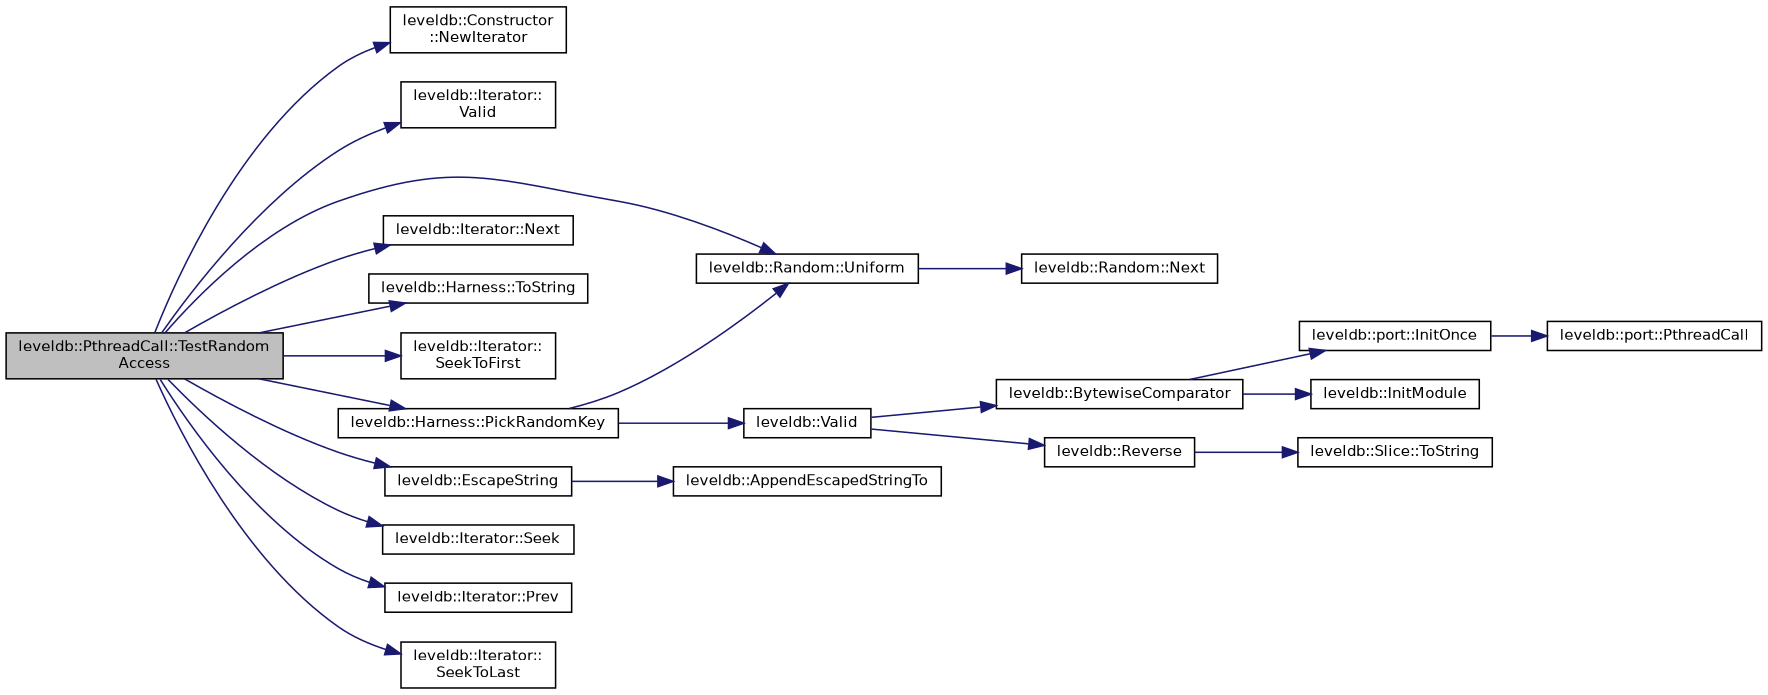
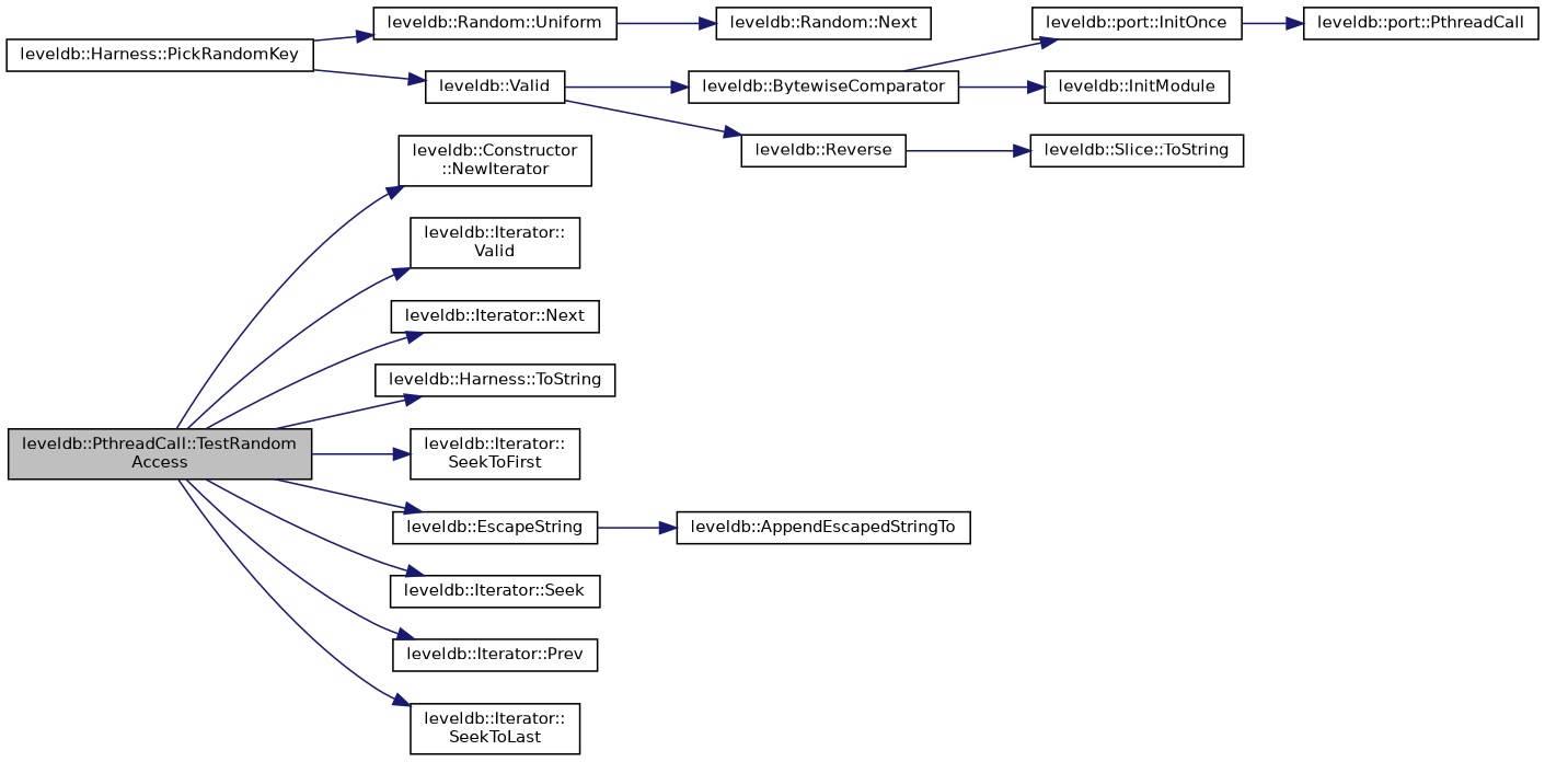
  digraph {
    rankdir=LR
    node [color=black fillcolor=white fontname=Helvetica fontsize=10 shape=record style=filled]
    edge [color=midnightblue fontname=Helvetica fontsize=10 labelfontname=Helvetica labelfontsize=10 style=solid]
    n1 [fillcolor=grey75 fontcolor=black height=0.2 label="leveldb::PthreadCall::TestRandom\lAccess" width=0.4]
    n2 [height=0.2 label="leveldb::Constructor\l::NewIterator" width=0.4]
    n3 [height=0.2 label="leveldb::Iterator::\lValid" width=0.4]
    n4 [height=0.2 label="leveldb::Random::Uniform" width=0.4]
    n5 [height=0.2 label="leveldb::Iterator::Next" width=0.4]
    n6 [height=0.2 label="leveldb::Harness::ToString" width=0.4]
    n7 [height=0.2 label="leveldb::Iterator::\lSeekToFirst" width=0.4]
    n8 [height=0.2 label="leveldb::Harness::PickRandomKey" width=0.4]
    n9 [height=0.2 label="leveldb::EscapeString" width=0.4]
    n10 [height=0.2 label="leveldb::Iterator::Seek" width=0.4]
    n11 [height=0.2 label="leveldb::Iterator::Prev" width=0.4]
    n12 [height=0.2 label="leveldb::Iterator::\lSeekToLast" width=0.4]
    n13 [height=0.2 label="leveldb::Random::Next" width=0.4]
    n14 [height=0.2 label="leveldb::Valid" width=0.4]
    n15 [height=0.2 label="leveldb::AppendEscapedStringTo" width=0.4]
    n16 [height=0.2 label="leveldb::BytewiseComparator" width=0.4]
    n17 [height=0.2 label="leveldb::Reverse" width=0.4]
    n18 [height=0.2 label="leveldb::port::InitOnce" width=0.4]
    n19 [height=0.2 label="leveldb::InitModule" width=0.4]
    n20 [height=0.2 label="leveldb::Slice::ToString" width=0.4]
    n21 [height=0.2 label="leveldb::port::PthreadCall" width=0.4]
    n1 -> n2
    n1 -> n3
-   n1 -> n4
    n1 -> n5
    n1 -> n6
    n1 -> n7
-   n1 -> n8
    n1 -> n9
    n1 -> n10
    n1 -> n11
    n1 -> n12
    n4 -> n13
    n8 -> n4
    n8 -> n14
    n9 -> n15
    n14 -> n16
    n14 -> n17
    n16 -> n18
    n16 -> n19
    n17 -> n20
    n18 -> n21
  }
